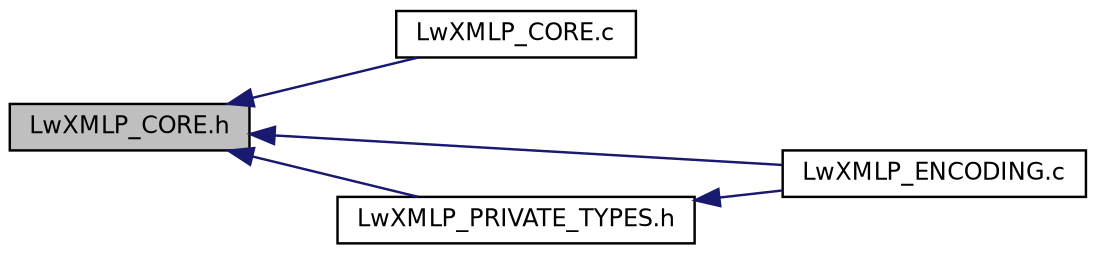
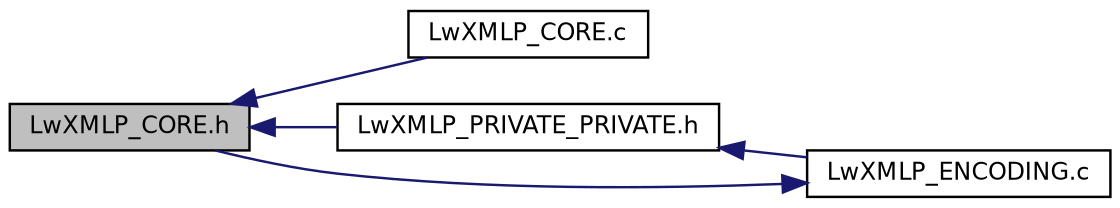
  digraph {
    rankdir=LR
    node [color=black fillcolor=white fontname=Helvetica fontsize=10 shape=record style=filled]
    edge [color=midnightblue dir=back fontname=Helvetica fontsize=10 labelfontname=Helvetica labelfontsize=10 style=solid]
    n1 [fillcolor=grey75 fontcolor=black height=0.2 label="LwXMLP_CORE.h" width=0.4]
    n2 [height=0.2 label="LwXMLP_CORE.c" width=0.4]
    n3 [height=0.2 label="LwXMLP_ENCODING.c" width=0.4]
-   n4 [height=0.2 label="LwXMLP_PRIVATE_TYPES.h" width=0.4]
+   n4 [height=0.2 label="LwXMLP_PRIVATE_PRIVATE.h" width=0.4]
    n1 -> n2
-   n1 -> n3
+   n3 -> n1
    n1 -> n4
    n4 -> n3
  }
